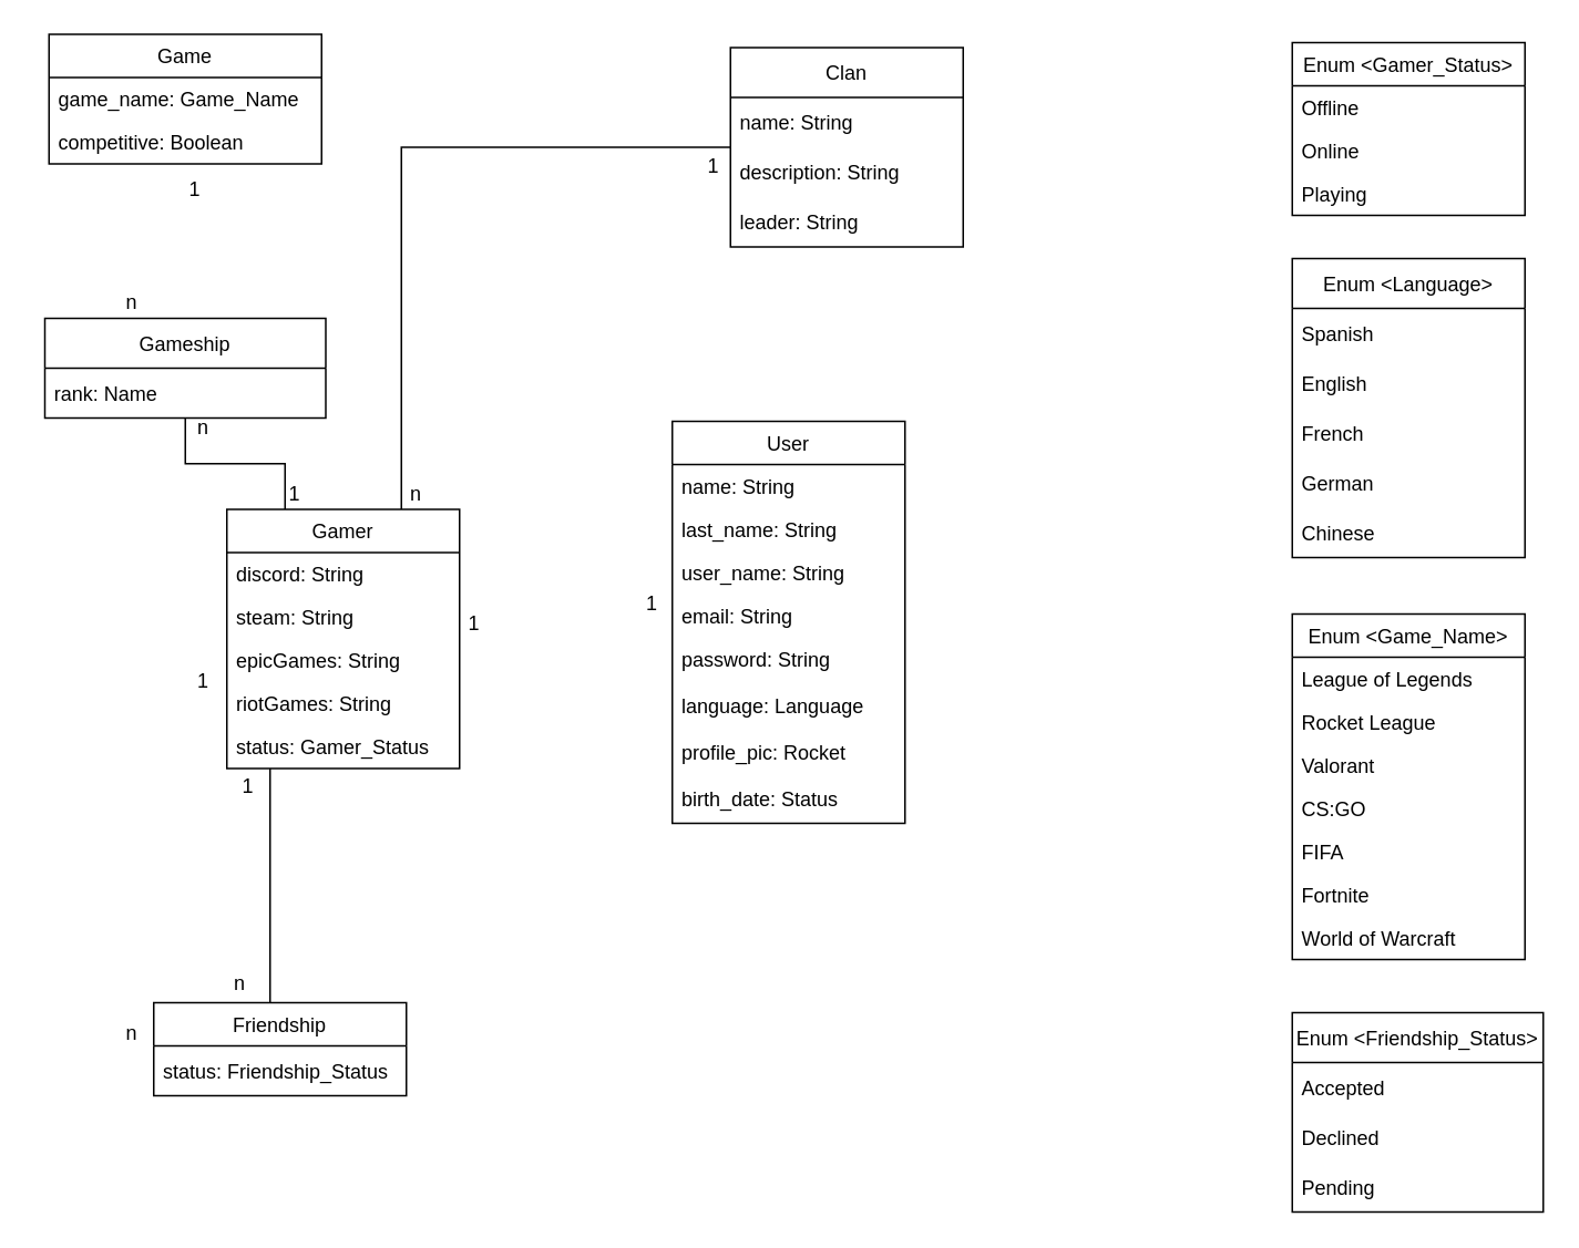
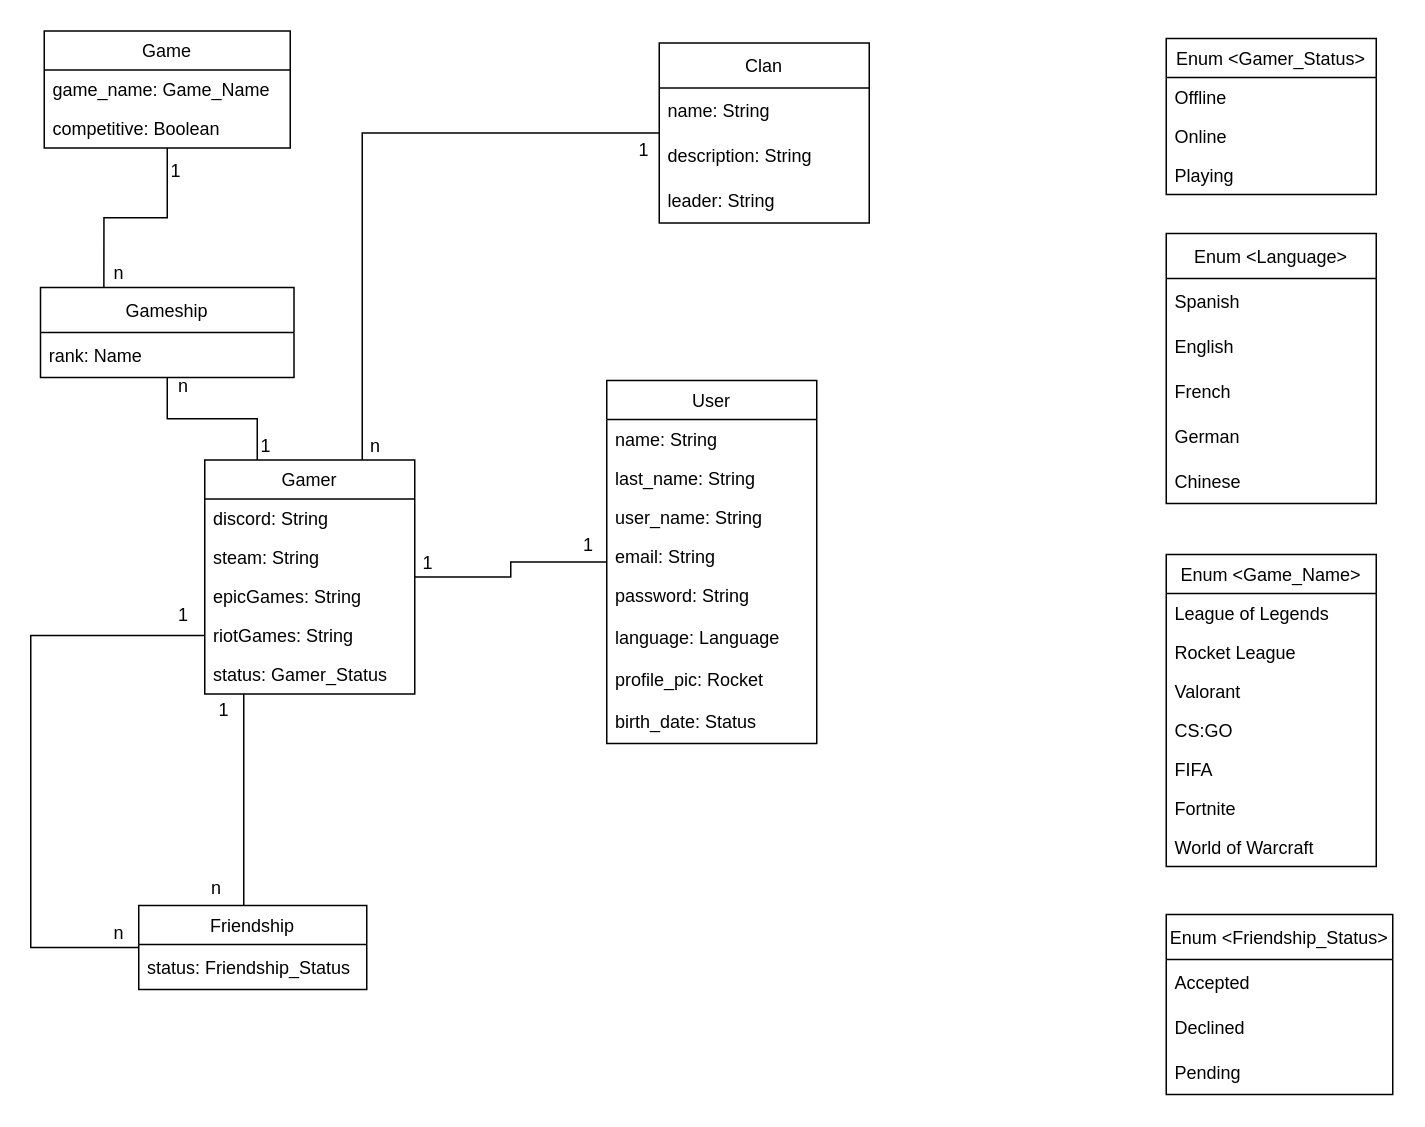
  <mxCell id="0" />
  <mxCell id="1" parent="0" />
+ <mxCell id="2" style="edgeStyle=orthogonalEdgeStyle;rounded=0;orthogonalLoop=1;jettySize=auto;html=1;endArrow=none;endFill=0;" parent="1" source="3" target="24" edge="1"><mxGeometry relative="1" as="geometry" /></mxCell>
  <mxCell id="3" value="User" style="swimlane;fontStyle=0;childLayout=stackLayout;horizontal=1;startSize=26;fillColor=none;horizontalStack=0;resizeParent=1;resizeParentMax=0;resizeLast=0;collapsible=1;marginBottom=0;" parent="1" vertex="1"><mxGeometry x="404" y="253" width="140" height="242" as="geometry" /></mxCell>
  <mxCell id="4" value="name: String" style="text;strokeColor=none;fillColor=none;align=left;verticalAlign=top;spacingLeft=4;spacingRight=4;overflow=hidden;rotatable=0;points=[[0,0.5],[1,0.5]];portConstraint=eastwest;" parent="3" vertex="1"><mxGeometry y="26" width="140" height="26" as="geometry" /></mxCell>
  <mxCell id="5" value="last_name: String" style="text;strokeColor=none;fillColor=none;align=left;verticalAlign=top;spacingLeft=4;spacingRight=4;overflow=hidden;rotatable=0;points=[[0,0.5],[1,0.5]];portConstraint=eastwest;" parent="3" vertex="1"><mxGeometry y="52" width="140" height="26" as="geometry" /></mxCell>
  <mxCell id="6" value="user_name: String" style="text;strokeColor=none;fillColor=none;align=left;verticalAlign=top;spacingLeft=4;spacingRight=4;overflow=hidden;rotatable=0;points=[[0,0.5],[1,0.5]];portConstraint=eastwest;" parent="3" vertex="1"><mxGeometry y="78" width="140" height="26" as="geometry" /></mxCell>
  <mxCell id="7" value="email: String" style="text;strokeColor=none;fillColor=none;align=left;verticalAlign=top;spacingLeft=4;spacingRight=4;overflow=hidden;rotatable=0;points=[[0,0.5],[1,0.5]];portConstraint=eastwest;" parent="3" vertex="1"><mxGeometry y="104" width="140" height="26" as="geometry" /></mxCell>
  <mxCell id="8" value="password: String" style="text;strokeColor=none;fillColor=none;align=left;verticalAlign=top;spacingLeft=4;spacingRight=4;overflow=hidden;rotatable=0;points=[[0,0.5],[1,0.5]];portConstraint=eastwest;" parent="3" vertex="1"><mxGeometry y="130" width="140" height="26" as="geometry" /></mxCell>
  <mxCell id="9" value="language: Language" style="text;strokeColor=none;fillColor=none;align=left;verticalAlign=middle;spacingLeft=4;spacingRight=4;overflow=hidden;points=[[0,0.5],[1,0.5]];portConstraint=eastwest;rotatable=0;" parent="3" vertex="1"><mxGeometry y="156" width="140" height="30" as="geometry" /></mxCell>
  <mxCell id="10" value="profile_pic: Rocket" style="text;strokeColor=none;fillColor=none;align=left;verticalAlign=top;spacingLeft=4;spacingRight=4;overflow=hidden;rotatable=0;points=[[0,0.5],[1,0.5]];portConstraint=eastwest;" parent="3" vertex="1"><mxGeometry y="186" width="140" height="26" as="geometry" /></mxCell>
  <mxCell id="11" value="birth_date: Status" style="text;strokeColor=none;fillColor=none;align=left;verticalAlign=middle;spacingLeft=4;spacingRight=4;overflow=hidden;points=[[0,0.5],[1,0.5]];portConstraint=eastwest;rotatable=0;" parent="3" vertex="1"><mxGeometry y="212" width="140" height="30" as="geometry" /></mxCell>
  <mxCell id="12" value="Game" style="swimlane;fontStyle=0;childLayout=stackLayout;horizontal=1;startSize=26;fillColor=none;horizontalStack=0;resizeParent=1;resizeParentMax=0;resizeLast=0;collapsible=1;marginBottom=0;" parent="1" vertex="1"><mxGeometry x="29" y="20" width="164" height="78" as="geometry" /></mxCell>
  <mxCell id="13" value="game_name: Game_Name" style="text;strokeColor=none;fillColor=none;align=left;verticalAlign=top;spacingLeft=4;spacingRight=4;overflow=hidden;rotatable=0;points=[[0,0.5],[1,0.5]];portConstraint=eastwest;" parent="12" vertex="1"><mxGeometry y="26" width="164" height="26" as="geometry" /></mxCell>
  <mxCell id="14" value="competitive: Boolean&#10;" style="text;strokeColor=none;fillColor=none;align=left;verticalAlign=top;spacingLeft=4;spacingRight=4;overflow=hidden;rotatable=0;points=[[0,0.5],[1,0.5]];portConstraint=eastwest;" parent="12" vertex="1"><mxGeometry y="52" width="164" height="26" as="geometry" /></mxCell>
  <mxCell id="15" value="Enum &lt;Game_Name&gt;" style="swimlane;fontStyle=0;childLayout=stackLayout;horizontal=1;startSize=26;fillColor=none;horizontalStack=0;resizeParent=1;resizeParentMax=0;resizeLast=0;collapsible=1;marginBottom=0;" parent="1" vertex="1"><mxGeometry x="777" y="369" width="140" height="208" as="geometry" /></mxCell>
  <mxCell id="16" value="League of Legends" style="text;strokeColor=none;fillColor=none;align=left;verticalAlign=top;spacingLeft=4;spacingRight=4;overflow=hidden;rotatable=0;points=[[0,0.5],[1,0.5]];portConstraint=eastwest;" parent="15" vertex="1"><mxGeometry y="26" width="140" height="26" as="geometry" /></mxCell>
  <mxCell id="17" value="Rocket League" style="text;strokeColor=none;fillColor=none;align=left;verticalAlign=top;spacingLeft=4;spacingRight=4;overflow=hidden;rotatable=0;points=[[0,0.5],[1,0.5]];portConstraint=eastwest;" parent="15" vertex="1"><mxGeometry y="52" width="140" height="26" as="geometry" /></mxCell>
  <mxCell id="18" value="Valorant" style="text;strokeColor=none;fillColor=none;align=left;verticalAlign=top;spacingLeft=4;spacingRight=4;overflow=hidden;rotatable=0;points=[[0,0.5],[1,0.5]];portConstraint=eastwest;" parent="15" vertex="1"><mxGeometry y="78" width="140" height="26" as="geometry" /></mxCell>
  <mxCell id="19" value="CS:GO" style="text;strokeColor=none;fillColor=none;align=left;verticalAlign=top;spacingLeft=4;spacingRight=4;overflow=hidden;rotatable=0;points=[[0,0.5],[1,0.5]];portConstraint=eastwest;" parent="15" vertex="1"><mxGeometry y="104" width="140" height="26" as="geometry" /></mxCell>
  <mxCell id="20" value="FIFA" style="text;strokeColor=none;fillColor=none;align=left;verticalAlign=top;spacingLeft=4;spacingRight=4;overflow=hidden;rotatable=0;points=[[0,0.5],[1,0.5]];portConstraint=eastwest;" parent="15" vertex="1"><mxGeometry y="130" width="140" height="26" as="geometry" /></mxCell>
  <mxCell id="21" value="Fortnite" style="text;strokeColor=none;fillColor=none;align=left;verticalAlign=top;spacingLeft=4;spacingRight=4;overflow=hidden;rotatable=0;points=[[0,0.5],[1,0.5]];portConstraint=eastwest;" parent="15" vertex="1"><mxGeometry y="156" width="140" height="26" as="geometry" /></mxCell>
  <mxCell id="22" value="World of Warcraft" style="text;strokeColor=none;fillColor=none;align=left;verticalAlign=top;spacingLeft=4;spacingRight=4;overflow=hidden;rotatable=0;points=[[0,0.5],[1,0.5]];portConstraint=eastwest;" parent="15" vertex="1"><mxGeometry y="182" width="140" height="26" as="geometry" /></mxCell>
+ <mxCell id="23" style="edgeStyle=orthogonalEdgeStyle;rounded=0;orthogonalLoop=1;jettySize=auto;html=1;endArrow=none;endFill=0;exitX=0.25;exitY=0;exitDx=0;exitDy=0;startArrow=none;" parent="1" source="59" target="12" edge="1"><mxGeometry relative="1" as="geometry" /></mxCell>
  <mxCell id="24" value="Gamer" style="swimlane;fontStyle=0;childLayout=stackLayout;horizontal=1;startSize=26;fillColor=none;horizontalStack=0;resizeParent=1;resizeParentMax=0;resizeLast=0;collapsible=1;marginBottom=0;" parent="1" vertex="1"><mxGeometry x="136" y="306" width="140" height="156" as="geometry" /></mxCell>
  <mxCell id="25" value="discord: String" style="text;strokeColor=none;fillColor=none;align=left;verticalAlign=top;spacingLeft=4;spacingRight=4;overflow=hidden;rotatable=0;points=[[0,0.5],[1,0.5]];portConstraint=eastwest;" parent="24" vertex="1"><mxGeometry y="26" width="140" height="26" as="geometry" /></mxCell>
  <mxCell id="26" value="steam: String" style="text;strokeColor=none;fillColor=none;align=left;verticalAlign=top;spacingLeft=4;spacingRight=4;overflow=hidden;rotatable=0;points=[[0,0.5],[1,0.5]];portConstraint=eastwest;" parent="24" vertex="1"><mxGeometry y="52" width="140" height="26" as="geometry" /></mxCell>
  <mxCell id="27" value="epicGames: String" style="text;strokeColor=none;fillColor=none;align=left;verticalAlign=top;spacingLeft=4;spacingRight=4;overflow=hidden;rotatable=0;points=[[0,0.5],[1,0.5]];portConstraint=eastwest;" parent="24" vertex="1"><mxGeometry y="78" width="140" height="26" as="geometry" /></mxCell>
  <mxCell id="28" value="riotGames: String" style="text;strokeColor=none;fillColor=none;align=left;verticalAlign=top;spacingLeft=4;spacingRight=4;overflow=hidden;rotatable=0;points=[[0,0.5],[1,0.5]];portConstraint=eastwest;" parent="24" vertex="1"><mxGeometry y="104" width="140" height="26" as="geometry" /></mxCell>
  <mxCell id="29" value="status: Gamer_Status" style="text;strokeColor=none;fillColor=none;align=left;verticalAlign=top;spacingLeft=4;spacingRight=4;overflow=hidden;rotatable=0;points=[[0,0.5],[1,0.5]];portConstraint=eastwest;" parent="24" vertex="1"><mxGeometry y="130" width="140" height="26" as="geometry" /></mxCell>
  <mxCell id="30" value="Enum &lt;Gamer_Status&gt;" style="swimlane;fontStyle=0;childLayout=stackLayout;horizontal=1;startSize=26;fillColor=none;horizontalStack=0;resizeParent=1;resizeParentMax=0;resizeLast=0;collapsible=1;marginBottom=0;" parent="1" vertex="1"><mxGeometry x="777" y="25" width="140" height="104" as="geometry" /></mxCell>
  <mxCell id="31" value="Offline" style="text;strokeColor=none;fillColor=none;align=left;verticalAlign=top;spacingLeft=4;spacingRight=4;overflow=hidden;rotatable=0;points=[[0,0.5],[1,0.5]];portConstraint=eastwest;" parent="30" vertex="1"><mxGeometry y="26" width="140" height="26" as="geometry" /></mxCell>
  <mxCell id="32" value="Online" style="text;strokeColor=none;fillColor=none;align=left;verticalAlign=top;spacingLeft=4;spacingRight=4;overflow=hidden;rotatable=0;points=[[0,0.5],[1,0.5]];portConstraint=eastwest;" parent="30" vertex="1"><mxGeometry y="52" width="140" height="26" as="geometry" /></mxCell>
  <mxCell id="33" value="Playing" style="text;strokeColor=none;fillColor=none;align=left;verticalAlign=top;spacingLeft=4;spacingRight=4;overflow=hidden;rotatable=0;points=[[0,0.5],[1,0.5]];portConstraint=eastwest;" parent="30" vertex="1"><mxGeometry y="78" width="140" height="26" as="geometry" /></mxCell>
  <mxCell id="34" style="edgeStyle=orthogonalEdgeStyle;rounded=0;orthogonalLoop=1;jettySize=auto;html=1;endArrow=none;endFill=0;entryX=0.75;entryY=0;entryDx=0;entryDy=0;" parent="1" source="35" target="24" edge="1"><mxGeometry relative="1" as="geometry" /></mxCell>
  <mxCell id="35" value="Clan" style="swimlane;fontStyle=0;childLayout=stackLayout;horizontal=1;startSize=30;horizontalStack=0;resizeParent=1;resizeParentMax=0;resizeLast=0;collapsible=1;marginBottom=0;" parent="1" vertex="1"><mxGeometry x="439" y="28" width="140" height="120" as="geometry" /></mxCell>
  <mxCell id="36" value="name: String" style="text;strokeColor=none;fillColor=none;align=left;verticalAlign=middle;spacingLeft=4;spacingRight=4;overflow=hidden;points=[[0,0.5],[1,0.5]];portConstraint=eastwest;rotatable=0;" parent="35" vertex="1"><mxGeometry y="30" width="140" height="30" as="geometry" /></mxCell>
  <mxCell id="37" value="description: String" style="text;strokeColor=none;fillColor=none;align=left;verticalAlign=middle;spacingLeft=4;spacingRight=4;overflow=hidden;points=[[0,0.5],[1,0.5]];portConstraint=eastwest;rotatable=0;" parent="35" vertex="1"><mxGeometry y="60" width="140" height="30" as="geometry" /></mxCell>
  <mxCell id="38" value="leader: String" style="text;strokeColor=none;fillColor=none;align=left;verticalAlign=middle;spacingLeft=4;spacingRight=4;overflow=hidden;points=[[0,0.5],[1,0.5]];portConstraint=eastwest;rotatable=0;" vertex="1" parent="35"><mxGeometry y="90" width="140" height="30" as="geometry" /></mxCell>
  <mxCell id="39" value="1" style="text;html=1;strokeColor=none;fillColor=none;align=center;verticalAlign=middle;whiteSpace=wrap;rounded=0;" parent="1" vertex="1"><mxGeometry x="255" y="360" width="60" height="30" as="geometry" /></mxCell>
  <mxCell id="40" value="1" style="text;html=1;strokeColor=none;fillColor=none;align=center;verticalAlign=middle;whiteSpace=wrap;rounded=0;" parent="1" vertex="1"><mxGeometry x="362" y="348" width="60" height="30" as="geometry" /></mxCell>
  <mxCell id="41" value="n" style="text;html=1;strokeColor=none;fillColor=none;align=center;verticalAlign=middle;whiteSpace=wrap;rounded=0;" parent="1" vertex="1"><mxGeometry x="49" y="167" width="60" height="30" as="geometry" /></mxCell>
  <mxCell id="42" value="n" style="text;html=1;strokeColor=none;fillColor=none;align=center;verticalAlign=middle;whiteSpace=wrap;rounded=0;" parent="1" vertex="1"><mxGeometry x="92" y="242" width="60" height="30" as="geometry" /></mxCell>
  <mxCell id="43" value="n" style="text;html=1;strokeColor=none;fillColor=none;align=center;verticalAlign=middle;whiteSpace=wrap;rounded=0;" parent="1" vertex="1"><mxGeometry x="220" y="282" width="60" height="30" as="geometry" /></mxCell>
  <mxCell id="44" value="1" style="text;html=1;strokeColor=none;fillColor=none;align=center;verticalAlign=middle;whiteSpace=wrap;rounded=0;" parent="1" vertex="1"><mxGeometry x="399" y="85" width="60" height="30" as="geometry" /></mxCell>
  <mxCell id="45" value="Enum &lt;Language&gt;" style="swimlane;fontStyle=0;childLayout=stackLayout;horizontal=1;startSize=30;horizontalStack=0;resizeParent=1;resizeParentMax=0;resizeLast=0;collapsible=1;marginBottom=0;" parent="1" vertex="1"><mxGeometry x="777" y="155" width="140" height="180" as="geometry" /></mxCell>
  <mxCell id="46" value="Spanish" style="text;strokeColor=none;fillColor=none;align=left;verticalAlign=middle;spacingLeft=4;spacingRight=4;overflow=hidden;points=[[0,0.5],[1,0.5]];portConstraint=eastwest;rotatable=0;" parent="45" vertex="1"><mxGeometry y="30" width="140" height="30" as="geometry" /></mxCell>
  <mxCell id="47" value="English" style="text;strokeColor=none;fillColor=none;align=left;verticalAlign=middle;spacingLeft=4;spacingRight=4;overflow=hidden;points=[[0,0.5],[1,0.5]];portConstraint=eastwest;rotatable=0;" parent="45" vertex="1"><mxGeometry y="60" width="140" height="30" as="geometry" /></mxCell>
  <mxCell id="48" value="French" style="text;strokeColor=none;fillColor=none;align=left;verticalAlign=middle;spacingLeft=4;spacingRight=4;overflow=hidden;points=[[0,0.5],[1,0.5]];portConstraint=eastwest;rotatable=0;" parent="45" vertex="1"><mxGeometry y="90" width="140" height="30" as="geometry" /></mxCell>
  <mxCell id="49" value="German" style="text;strokeColor=none;fillColor=none;align=left;verticalAlign=middle;spacingLeft=4;spacingRight=4;overflow=hidden;points=[[0,0.5],[1,0.5]];portConstraint=eastwest;rotatable=0;" parent="45" vertex="1"><mxGeometry y="120" width="140" height="30" as="geometry" /></mxCell>
  <mxCell id="50" value="Chinese" style="text;strokeColor=none;fillColor=none;align=left;verticalAlign=middle;spacingLeft=4;spacingRight=4;overflow=hidden;points=[[0,0.5],[1,0.5]];portConstraint=eastwest;rotatable=0;" parent="45" vertex="1"><mxGeometry y="150" width="140" height="30" as="geometry" /></mxCell>
  <mxCell id="51" style="edgeStyle=orthogonalEdgeStyle;rounded=0;orthogonalLoop=1;jettySize=auto;html=1;endArrow=none;endFill=0;" parent="1" source="53" target="24" edge="1"><mxGeometry relative="1" as="geometry"><Array as="points"><mxPoint x="162" y="500" /><mxPoint x="162" y="500" /></Array></mxGeometry></mxCell>
+ <mxCell id="52" style="edgeStyle=orthogonalEdgeStyle;rounded=0;orthogonalLoop=1;jettySize=auto;html=1;endArrow=none;endFill=0;entryX=0;entryY=0.5;entryDx=0;entryDy=0;" parent="1" source="53" target="28" edge="1"><mxGeometry relative="1" as="geometry"><mxPoint x="11" y="396" as="targetPoint" /><Array as="points"><mxPoint x="20" y="631" /><mxPoint x="20" y="423" /></Array></mxGeometry></mxCell>
  <mxCell id="53" value="Friendship" style="swimlane;fontStyle=0;childLayout=stackLayout;horizontal=1;startSize=26;fillColor=none;horizontalStack=0;resizeParent=1;resizeParentMax=0;resizeLast=0;collapsible=1;marginBottom=0;" parent="1" vertex="1"><mxGeometry x="92" y="603" width="152" height="56" as="geometry" /></mxCell>
  <mxCell id="54" value="status: Friendship_Status" style="text;strokeColor=none;fillColor=none;align=left;verticalAlign=middle;spacingLeft=4;spacingRight=4;overflow=hidden;points=[[0,0.5],[1,0.5]];portConstraint=eastwest;rotatable=0;" parent="53" vertex="1"><mxGeometry y="26" width="152" height="30" as="geometry" /></mxCell>
  <mxCell id="55" value="1" style="text;html=1;strokeColor=none;fillColor=none;align=center;verticalAlign=middle;whiteSpace=wrap;rounded=0;" parent="1" vertex="1"><mxGeometry x="119" y="458" width="60" height="30" as="geometry" /></mxCell>
  <mxCell id="56" value="n" style="text;html=1;strokeColor=none;fillColor=none;align=center;verticalAlign=middle;whiteSpace=wrap;rounded=0;" parent="1" vertex="1"><mxGeometry x="114" y="577" width="60" height="30" as="geometry" /></mxCell>
  <mxCell id="57" value="1" style="text;html=1;strokeColor=none;fillColor=none;align=center;verticalAlign=middle;whiteSpace=wrap;rounded=0;" parent="1" vertex="1"><mxGeometry x="92" y="395" width="60" height="30" as="geometry" /></mxCell>
  <mxCell id="58" value="n" style="text;html=1;strokeColor=none;fillColor=none;align=center;verticalAlign=middle;whiteSpace=wrap;rounded=0;" parent="1" vertex="1"><mxGeometry x="49" y="607" width="60" height="30" as="geometry" /></mxCell>
  <mxCell id="59" value="Gameship" style="swimlane;fontStyle=0;childLayout=stackLayout;horizontal=1;startSize=30;horizontalStack=0;resizeParent=1;resizeParentMax=0;resizeLast=0;collapsible=1;marginBottom=0;" parent="1" vertex="1"><mxGeometry x="26.5" y="191" width="169" height="60" as="geometry" /></mxCell>
  <mxCell id="60" value="rank: Name" style="text;strokeColor=none;fillColor=none;align=left;verticalAlign=middle;spacingLeft=4;spacingRight=4;overflow=hidden;points=[[0,0.5],[1,0.5]];portConstraint=eastwest;rotatable=0;" parent="59" vertex="1"><mxGeometry y="30" width="169" height="30" as="geometry" /></mxCell>
  <mxCell id="61" value="" style="edgeStyle=orthogonalEdgeStyle;rounded=0;orthogonalLoop=1;jettySize=auto;html=1;endArrow=none;endFill=0;exitX=0.25;exitY=0;exitDx=0;exitDy=0;" parent="1" source="24" target="59" edge="1"><mxGeometry relative="1" as="geometry"><mxPoint x="171" y="306" as="sourcePoint" /><mxPoint x="111" y="124" as="targetPoint" /></mxGeometry></mxCell>
  <mxCell id="62" value="1" style="text;html=1;strokeColor=none;fillColor=none;align=center;verticalAlign=middle;whiteSpace=wrap;rounded=0;" parent="1" vertex="1"><mxGeometry x="87" y="99" width="60" height="30" as="geometry" /></mxCell>
  <mxCell id="63" value="1" style="text;html=1;strokeColor=none;fillColor=none;align=center;verticalAlign=middle;whiteSpace=wrap;rounded=0;" parent="1" vertex="1"><mxGeometry x="147" y="282" width="60" height="30" as="geometry" /></mxCell>
  <mxCell id="64" value="Enum &lt;Friendship_Status&gt;" style="swimlane;fontStyle=0;childLayout=stackLayout;horizontal=1;startSize=30;horizontalStack=0;resizeParent=1;resizeParentMax=0;resizeLast=0;collapsible=1;marginBottom=0;" parent="1" vertex="1"><mxGeometry x="777" y="609" width="151" height="120" as="geometry" /></mxCell>
  <mxCell id="65" value="Accepted" style="text;strokeColor=none;fillColor=none;align=left;verticalAlign=middle;spacingLeft=4;spacingRight=4;overflow=hidden;points=[[0,0.5],[1,0.5]];portConstraint=eastwest;rotatable=0;" parent="64" vertex="1"><mxGeometry y="30" width="151" height="30" as="geometry" /></mxCell>
  <mxCell id="66" value="Declined" style="text;strokeColor=none;fillColor=none;align=left;verticalAlign=middle;spacingLeft=4;spacingRight=4;overflow=hidden;points=[[0,0.5],[1,0.5]];portConstraint=eastwest;rotatable=0;" parent="64" vertex="1"><mxGeometry y="60" width="151" height="30" as="geometry" /></mxCell>
  <mxCell id="67" value="Pending" style="text;strokeColor=none;fillColor=none;align=left;verticalAlign=middle;spacingLeft=4;spacingRight=4;overflow=hidden;points=[[0,0.5],[1,0.5]];portConstraint=eastwest;rotatable=0;" parent="64" vertex="1"><mxGeometry y="90" width="151" height="30" as="geometry" /></mxCell>
